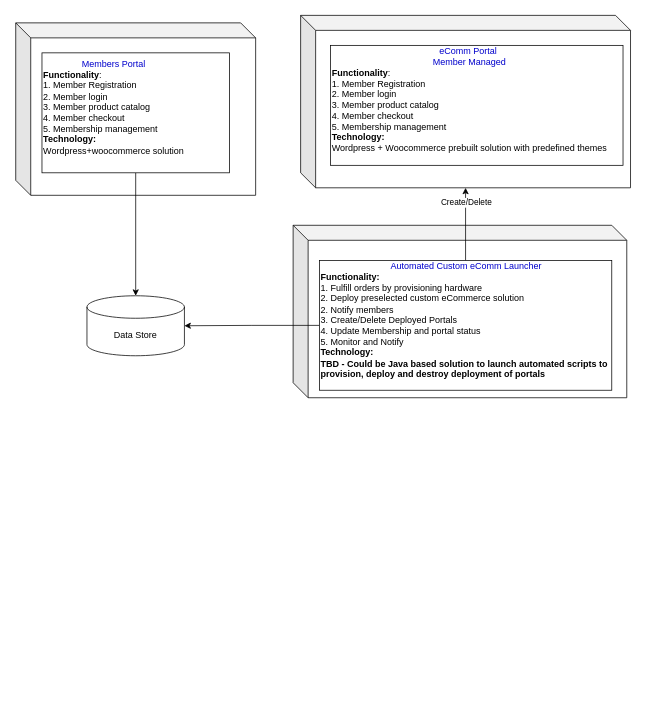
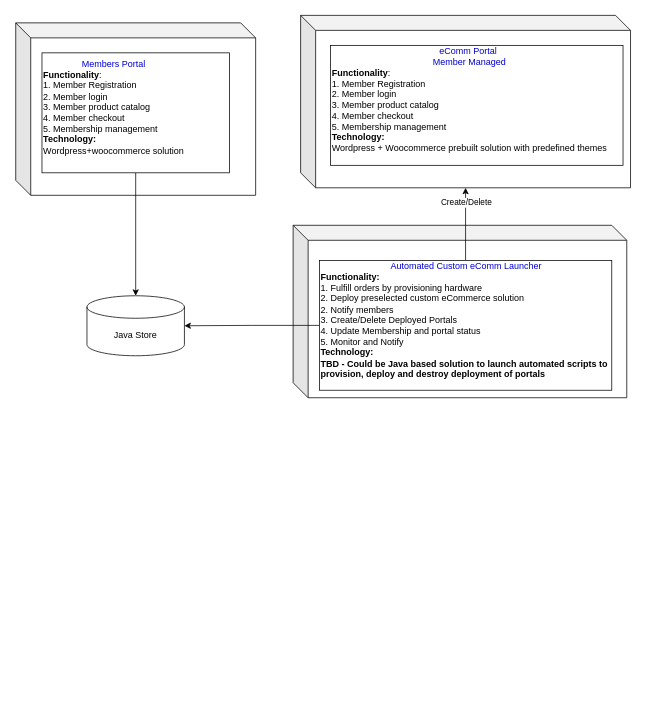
  <mxCell id="0" />
  <mxCell id="1" parent="0" />
  <mxCell id="2" style="edgeStyle=orthogonalEdgeStyle;rounded=0;html=1;dashed=1;labelBackgroundColor=none;startFill=0;endArrow=open;endFill=0;endSize=10;fontFamily=Verdana;fontSize=10;" parent="1" edge="1"><mxGeometry relative="1" as="geometry"><Array as="points"><mxPoint x="475" y="870" /><mxPoint x="475" y="870" /></Array><mxPoint x="475" y="863" as="sourcePoint" /></mxGeometry></mxCell>
  <mxCell id="3" style="edgeStyle=orthogonalEdgeStyle;rounded=0;html=1;dashed=1;labelBackgroundColor=none;startFill=0;endArrow=open;endFill=0;endSize=10;fontFamily=Verdana;fontSize=10;" parent="1" edge="1"><mxGeometry relative="1" as="geometry"><Array as="points"><mxPoint x="480" y="420" /></Array><mxPoint x="420" y="420" as="targetPoint" /></mxGeometry></mxCell>
  <mxCell id="4" style="edgeStyle=orthogonalEdgeStyle;rounded=0;html=1;dashed=1;labelBackgroundColor=none;startFill=0;endArrow=open;endFill=0;endSize=10;fontFamily=Verdana;fontSize=10;" parent="1" edge="1"><mxGeometry relative="1" as="geometry"><Array as="points"><mxPoint x="340" y="929" /><mxPoint x="340" y="929" /></Array><mxPoint x="420" y="929" as="targetPoint" /></mxGeometry></mxCell>
  <mxCell id="5" style="edgeStyle=orthogonalEdgeStyle;rounded=0;html=1;dashed=1;labelBackgroundColor=none;startFill=0;endArrow=open;endFill=0;endSize=10;fontFamily=Verdana;fontSize=10;" parent="1" edge="1"><mxGeometry relative="1" as="geometry"><Array as="points"><mxPoint x="230" y="480" /><mxPoint x="230" y="542" /></Array><mxPoint x="180" y="480" as="sourcePoint" /></mxGeometry></mxCell>
  <mxCell id="6" style="edgeStyle=orthogonalEdgeStyle;rounded=0;html=1;dashed=1;labelBackgroundColor=none;startFill=0;endArrow=open;endFill=0;endSize=10;fontFamily=Verdana;fontSize=10;" parent="1" edge="1"><mxGeometry relative="1" as="geometry"><Array as="points"><mxPoint x="100" y="680" /></Array><mxPoint x="100" y="490" as="sourcePoint" /></mxGeometry></mxCell>
  <mxCell id="7" style="edgeStyle=orthogonalEdgeStyle;rounded=0;html=1;dashed=1;labelBackgroundColor=none;startFill=0;endArrow=open;endFill=0;endSize=10;fontFamily=Verdana;fontSize=10;" parent="1" edge="1"><mxGeometry relative="1" as="geometry"><Array as="points"><mxPoint x="70" y="878" /></Array><mxPoint x="70" y="490" as="sourcePoint" /></mxGeometry></mxCell>
  <mxCell id="8" value="&lt;div style=&quot;text-align: justify&quot;&gt;&lt;span&gt;Dedicated VM&lt;/span&gt;&lt;/div&gt;" style="shape=cube;whiteSpace=wrap;html=1;boundedLbl=1;backgroundOutline=1;darkOpacity=0.05;darkOpacity2=0.1;" vertex="1" parent="1"><mxGeometry x="400" y="20" width="440" height="230" as="geometry" /></mxCell>
  <mxCell id="9" value="Home Portal" style="shape=cube;whiteSpace=wrap;html=1;boundedLbl=1;backgroundOutline=1;darkOpacity=0.05;darkOpacity2=0.1;" vertex="1" parent="1"><mxGeometry x="20" y="30" width="320" height="230" as="geometry" /></mxCell>
  <mxCell id="10" style="edgeStyle=orthogonalEdgeStyle;rounded=0;orthogonalLoop=1;jettySize=auto;html=1;entryX=0.5;entryY=0;entryDx=0;entryDy=0;entryPerimeter=0;" edge="1" parent="1" source="11" target="12"><mxGeometry relative="1" as="geometry" /></mxCell>
  <mxCell id="11" value="&lt;div style=&quot;text-align: center&quot;&gt;&lt;span&gt;&lt;font color=&quot;#0000cc&quot;&gt;Members Portal&lt;/font&gt;&lt;/span&gt;&lt;/div&gt;&lt;div&gt;&lt;b&gt;Functionality&lt;/b&gt;:&lt;/div&gt;&lt;div&gt;&lt;span&gt;1. Member Registration&lt;/span&gt;&lt;/div&gt;&lt;div&gt;&lt;span&gt;2. Member login&lt;/span&gt;&lt;/div&gt;&lt;div&gt;&lt;span&gt;3. Member product catalog&lt;/span&gt;&lt;/div&gt;&lt;div&gt;&lt;span&gt;4. Member checkout&lt;/span&gt;&lt;/div&gt;&lt;div&gt;&lt;span&gt;5. Membership management&lt;/span&gt;&lt;/div&gt;&lt;div&gt;&lt;span&gt;&lt;b&gt;Technology:&lt;/b&gt;&lt;/span&gt;&lt;/div&gt;&lt;div&gt;Wordpress+woocommerce solution&lt;/div&gt;&lt;div&gt;&lt;span&gt;&lt;br&gt;&lt;/span&gt;&lt;/div&gt;" style="rounded=0;whiteSpace=wrap;html=1;align=left;" vertex="1" parent="1"><mxGeometry x="55" y="70" width="250" height="160" as="geometry" /></mxCell>
- <mxCell id="12" value="Data Store" style="shape=cylinder3;whiteSpace=wrap;html=1;boundedLbl=1;backgroundOutline=1;size=15;" vertex="1" parent="1"><mxGeometry x="115" y="394" width="130" height="80" as="geometry" /></mxCell>
+ <mxCell id="12" value="Java Store" style="shape=cylinder3;whiteSpace=wrap;html=1;boundedLbl=1;backgroundOutline=1;size=15;" vertex="1" parent="1"><mxGeometry x="115" y="394" width="130" height="80" as="geometry" /></mxCell>
  <mxCell id="13" value="Home Portal" style="shape=cube;whiteSpace=wrap;html=1;boundedLbl=1;backgroundOutline=1;darkOpacity=0.05;darkOpacity2=0.1;" vertex="1" parent="1"><mxGeometry x="390" y="300" width="445" height="230" as="geometry" /></mxCell>
  <mxCell id="14" style="edgeStyle=orthogonalEdgeStyle;rounded=0;orthogonalLoop=1;jettySize=auto;html=1;entryX=1;entryY=0.5;entryDx=0;entryDy=0;entryPerimeter=0;" edge="1" parent="1" source="17" target="12"><mxGeometry relative="1" as="geometry" /></mxCell>
  <mxCell id="15" style="edgeStyle=orthogonalEdgeStyle;rounded=0;orthogonalLoop=1;jettySize=auto;html=1;" edge="1" parent="1" source="17" target="8"><mxGeometry relative="1" as="geometry" /></mxCell>
  <mxCell id="16" value="Create/Delete" style="edgeLabel;html=1;align=center;verticalAlign=middle;resizable=0;points=[];" vertex="1" connectable="0" parent="15"><mxGeometry x="0.33" relative="1" as="geometry"><mxPoint y="-13" as="offset" /></mxGeometry></mxCell>
  <mxCell id="17" value="&lt;div style=&quot;text-align: center&quot;&gt;&lt;font color=&quot;#0000cc&quot;&gt;Automated Custom eComm Launcher&lt;/font&gt;&lt;/div&gt;&lt;div&gt;&lt;span&gt;&lt;b&gt;Functionality:&lt;/b&gt;&lt;/span&gt;&lt;/div&gt;&lt;div&gt;&lt;span&gt;1. Fulfill&amp;nbsp;orders by provisioning hardware&amp;nbsp;&lt;/span&gt;&lt;/div&gt;&lt;div&gt;&lt;span&gt;2. Deploy preselected custom eCommerce solution&lt;/span&gt;&lt;/div&gt;&lt;div&gt;&lt;span&gt;2. Notify members&lt;/span&gt;&lt;/div&gt;&lt;div&gt;&lt;span&gt;3. Create/Delete Deployed Portals&lt;/span&gt;&lt;/div&gt;&lt;div&gt;&lt;span&gt;4. Update Membership and portal status&lt;/span&gt;&lt;/div&gt;&lt;div&gt;&lt;span&gt;5. Monitor and Notify&amp;nbsp; &amp;nbsp;&lt;/span&gt;&lt;/div&gt;&lt;div&gt;&lt;span&gt;&lt;b&gt;Technology:&lt;/b&gt;&lt;/span&gt;&lt;/div&gt;&lt;div&gt;&lt;span&gt;&lt;b&gt;TBD - Could be Java based solution to launch automated scripts to provision, deploy and destroy deployment of portals&lt;/b&gt;&lt;/span&gt;&lt;/div&gt;&lt;div&gt;&lt;span&gt;&lt;br&gt;&lt;/span&gt;&lt;/div&gt;" style="rounded=0;whiteSpace=wrap;html=1;align=left;" vertex="1" parent="1"><mxGeometry x="425" y="347" width="390" height="173" as="geometry" /></mxCell>
  <mxCell id="18" value="&lt;div style=&quot;text-align: center&quot;&gt;&lt;span&gt;&lt;font color=&quot;#0000cc&quot;&gt;eComm Portal&amp;nbsp;&lt;/font&gt;&lt;/span&gt;&lt;/div&gt;&lt;div style=&quot;text-align: center&quot;&gt;&lt;span&gt;&lt;font color=&quot;#0000cc&quot;&gt;Member Managed&lt;/font&gt;&lt;/span&gt;&lt;/div&gt;&lt;div&gt;&lt;b&gt;Functionality&lt;/b&gt;:&lt;/div&gt;&lt;div&gt;&lt;span&gt;1. Member Registration&lt;/span&gt;&lt;/div&gt;&lt;div&gt;&lt;span&gt;2. Member login&lt;/span&gt;&lt;/div&gt;&lt;div&gt;&lt;span&gt;3. Member product catalog&lt;/span&gt;&lt;/div&gt;&lt;div&gt;&lt;span&gt;4. Member checkout&lt;/span&gt;&lt;/div&gt;&lt;div&gt;&lt;span&gt;5. Membership management&lt;/span&gt;&lt;/div&gt;&lt;div&gt;&lt;span&gt;&lt;b&gt;Technology:&lt;/b&gt;&lt;/span&gt;&lt;/div&gt;&lt;div&gt;Wordpress + Woocommerce prebuilt solution with predefined themes&lt;/div&gt;&lt;div&gt;&lt;span&gt;&lt;br&gt;&lt;/span&gt;&lt;/div&gt;" style="rounded=0;whiteSpace=wrap;html=1;align=left;" vertex="1" parent="1"><mxGeometry x="440" y="60" width="390" height="160" as="geometry" /></mxCell>
